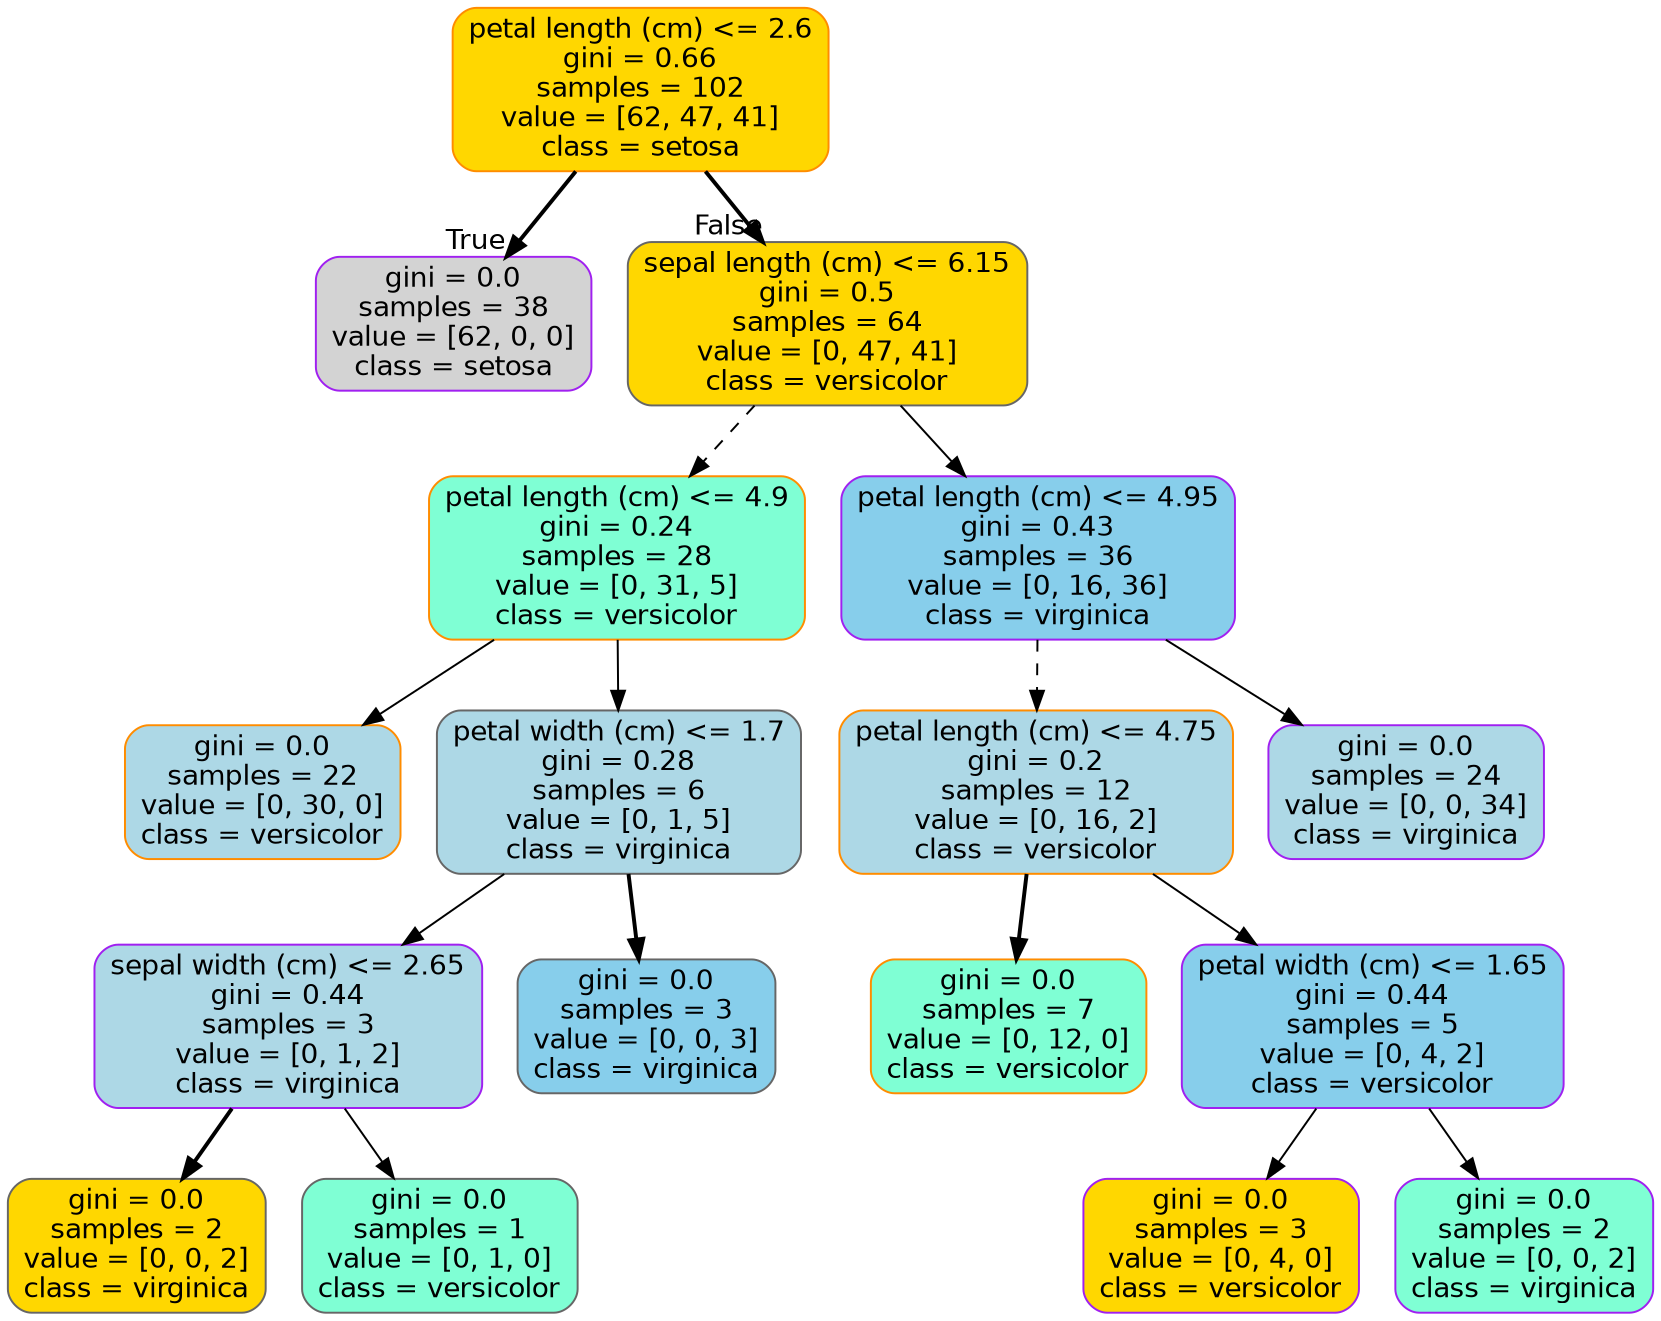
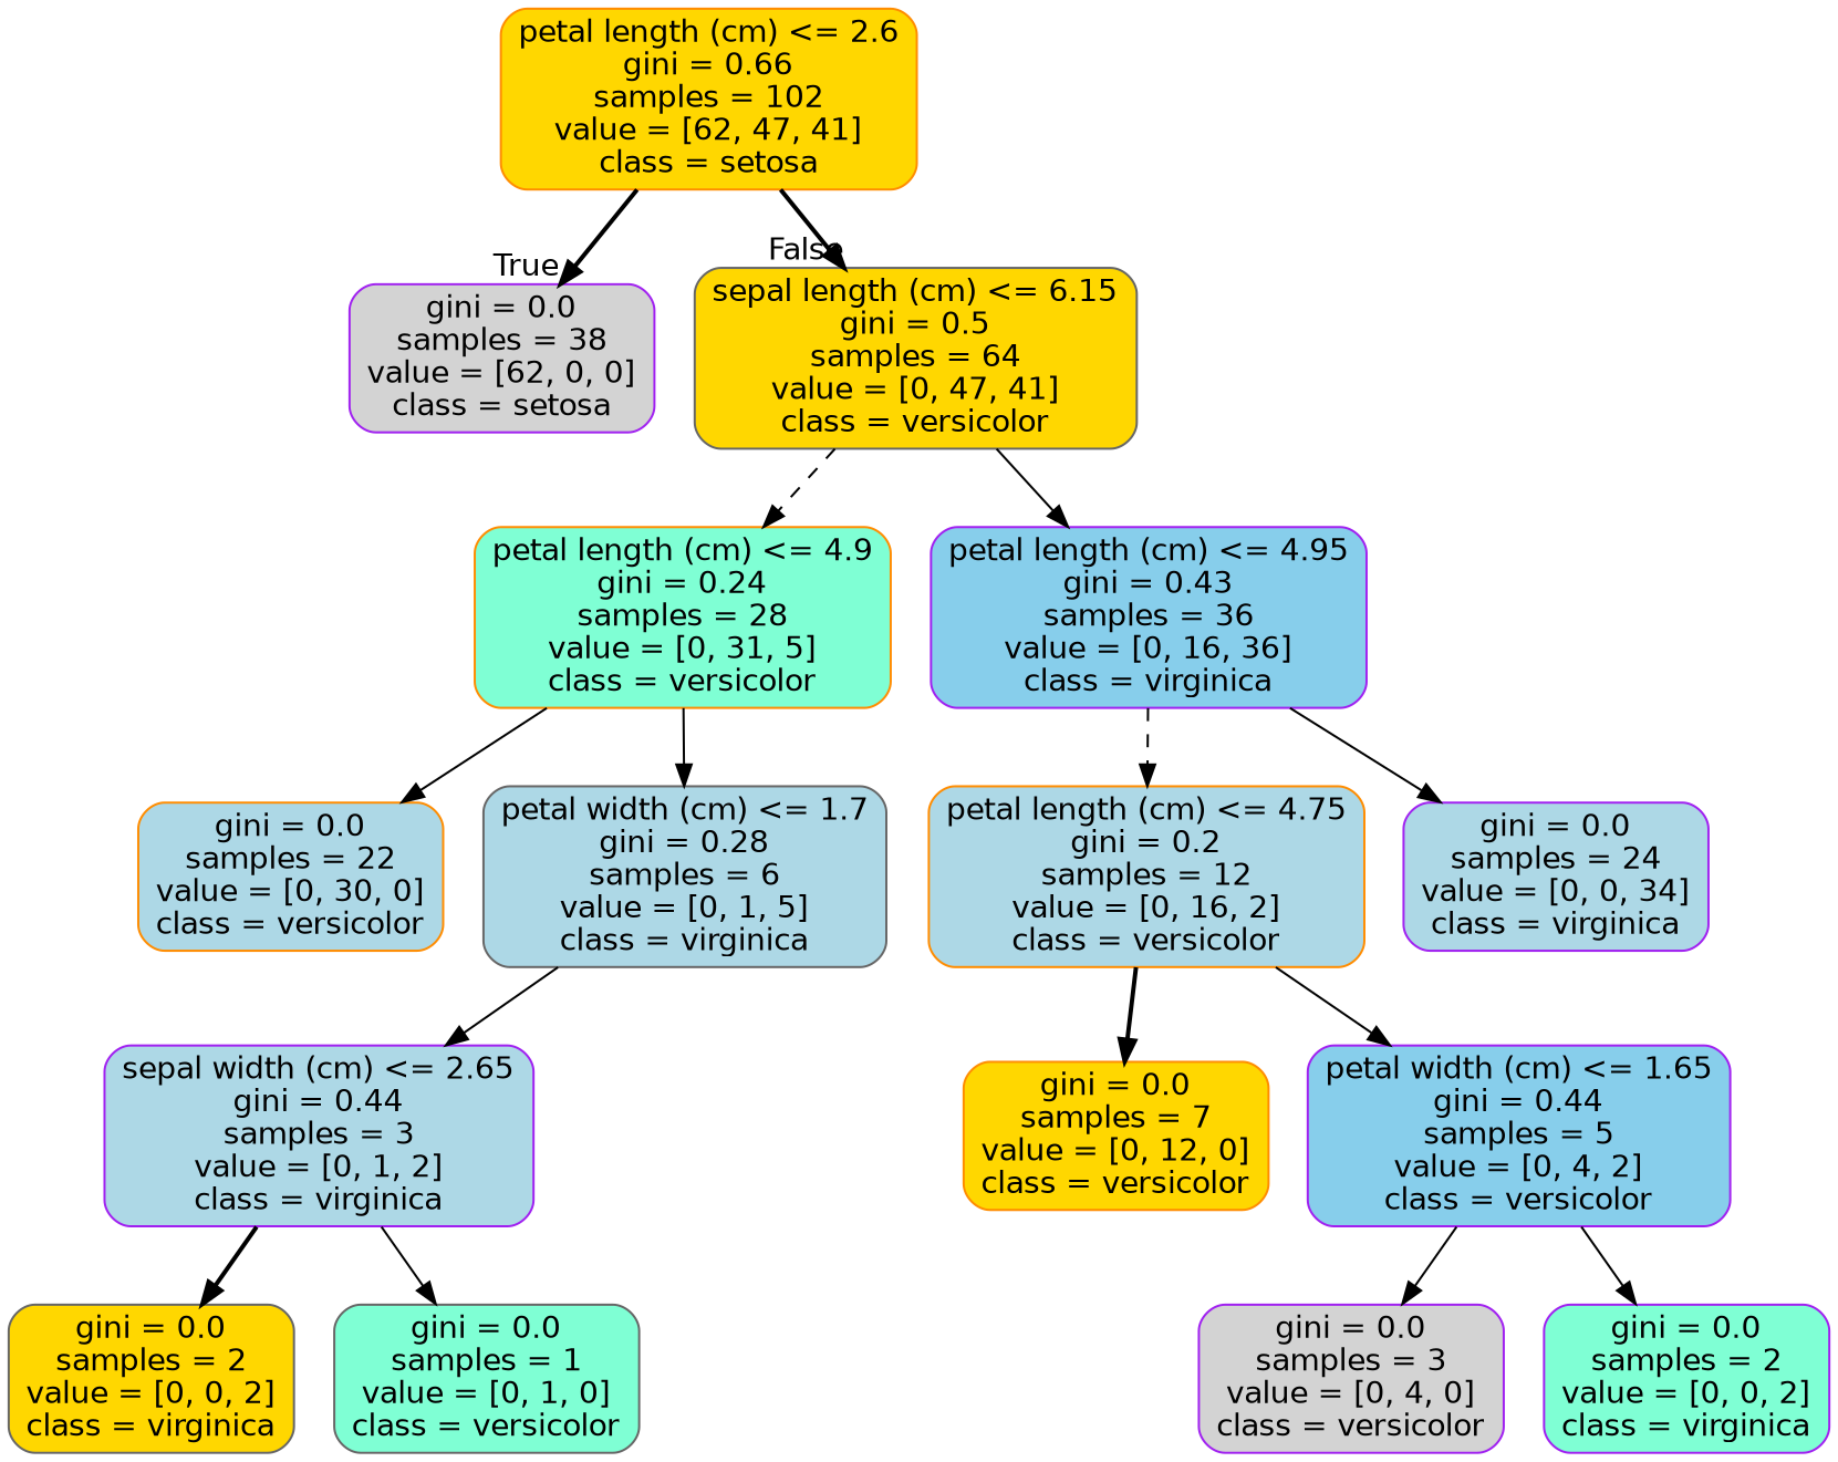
  digraph {
    node [color=purple fillcolor=lightblue fontname=helvetica shape=box style="filled, rounded"]
    edge [fontname=helvetica style=solid]
    n1 [color=darkorange fillcolor=gold label="petal length (cm) <= 2.6\ngini = 0.66\nsamples = 102\nvalue = [62, 47, 41]\nclass = setosa"]
    n2 [fillcolor=lightgrey label="gini = 0.0\nsamples = 38\nvalue = [62, 0, 0]\nclass = setosa"]
    n3 [color=gray40 fillcolor=gold label="sepal length (cm) <= 6.15\ngini = 0.5\nsamples = 64\nvalue = [0, 47, 41]\nclass = versicolor"]
    n4 [color=darkorange fillcolor=aquamarine label="petal length (cm) <= 4.9\ngini = 0.24\nsamples = 28\nvalue = [0, 31, 5]\nclass = versicolor"]
    n5 [fillcolor=skyblue label="petal length (cm) <= 4.95\ngini = 0.43\nsamples = 36\nvalue = [0, 16, 36]\nclass = virginica"]
    n6 [color=darkorange label="gini = 0.0\nsamples = 22\nvalue = [0, 30, 0]\nclass = versicolor"]
    n7 [color=gray40 label="petal width (cm) <= 1.7\ngini = 0.28\nsamples = 6\nvalue = [0, 1, 5]\nclass = virginica"]
    n8 [color=darkorange label="petal length (cm) <= 4.75\ngini = 0.2\nsamples = 12\nvalue = [0, 16, 2]\nclass = versicolor"]
    n9 [label="gini = 0.0\nsamples = 24\nvalue = [0, 0, 34]\nclass = virginica"]
    n10 [label="sepal width (cm) <= 2.65\ngini = 0.44\nsamples = 3\nvalue = [0, 1, 2]\nclass = virginica"]
-   n11 [color=gray40 fillcolor=skyblue label="gini = 0.0\nsamples = 3\nvalue = [0, 0, 3]\nclass = virginica"]
    n12 [color=gray40 fillcolor=gold label="gini = 0.0\nsamples = 2\nvalue = [0, 0, 2]\nclass = virginica"]
    n13 [color=gray40 fillcolor=aquamarine label="gini = 0.0\nsamples = 1\nvalue = [0, 1, 0]\nclass = versicolor"]
-   n14 [color=darkorange fillcolor=aquamarine label="gini = 0.0\nsamples = 7\nvalue = [0, 12, 0]\nclass = versicolor"]
+   n14 [color=darkorange fillcolor=gold label="gini = 0.0\nsamples = 7\nvalue = [0, 12, 0]\nclass = versicolor"]
    n15 [fillcolor=skyblue label="petal width (cm) <= 1.65\ngini = 0.44\nsamples = 5\nvalue = [0, 4, 2]\nclass = versicolor"]
-   n16 [fillcolor=gold label="gini = 0.0\nsamples = 3\nvalue = [0, 4, 0]\nclass = versicolor"]
+   n16 [fillcolor=lightgrey label="gini = 0.0\nsamples = 3\nvalue = [0, 4, 0]\nclass = versicolor"]
    n17 [fillcolor=aquamarine label="gini = 0.0\nsamples = 2\nvalue = [0, 0, 2]\nclass = virginica"]
    n1 -> n2 [headlabel=True labelangle=45 labeldistance=2.5 style=bold]
    n1 -> n3 [headlabel=False labelangle=-45 labeldistance=2.5 style=bold]
    n3 -> n4 [style=dashed]
    n3 -> n5
    n4 -> n6
    n4 -> n7
    n5 -> n8 [style=dashed]
    n5 -> n9
    n7 -> n10
-   n7 -> n11 [style=bold]
    n8 -> n14 [style=bold]
    n8 -> n15
    n10 -> n12 [style=bold]
    n10 -> n13
    n15 -> n16
    n15 -> n17
  }
